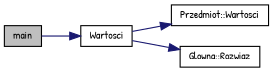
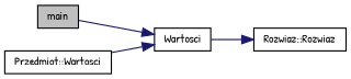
  digraph {
    fontname="Patrick Hand"
    rankdir=LR
    node [color=black fillcolor=white fontname="Patrick Hand" fontsize=10 shape=record style=filled]
    edge [color=midnightblue fontname="Patrick Hand" fontsize=10 labelfontname=Helvetica labelfontsize=10 style=solid]
    n1 [fillcolor=grey75 fontcolor=black height=0.2 label=main width=0.4]
    n2 [height=0.2 label=Wartosci width=0.4]
    n3 [height=0.2 label="Przedmiot::Wartosci" width=0.4]
-   n4 [height=0.2 label="Glowna::Rozwiaz" width=0.4]
+   n4 [height=0.2 label="Rozwiaz::Rozwiaz" width=0.4]
    n1 -> n2
-   n2 -> n3
+   n3 -> n2
    n2 -> n4
  }
